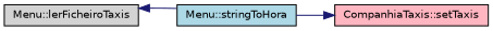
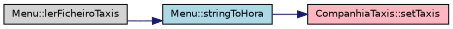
  digraph {
    rankdir=LR
    node [color=black fontname=Helvetica fontsize=10 shape=record style=filled]
    edge [color=midnightblue fontname=Helvetica fontsize=10 labelfontname=Helvetica labelfontsize=10 style=solid]
    n1 [fillcolor=lightgrey fontcolor=black height=0.2 label="Menu::lerFicheiroTaxis" width=0.4]
    n2 [fillcolor=lightblue height=0.2 label="Menu::stringToHora" width=0.4]
    n3 [fillcolor=lightpink height=0.2 label="CompanhiaTaxis::setTaxis" width=0.4]
-   n2 -> n1
+   n1 -> n2
    n2 -> n3
  }
